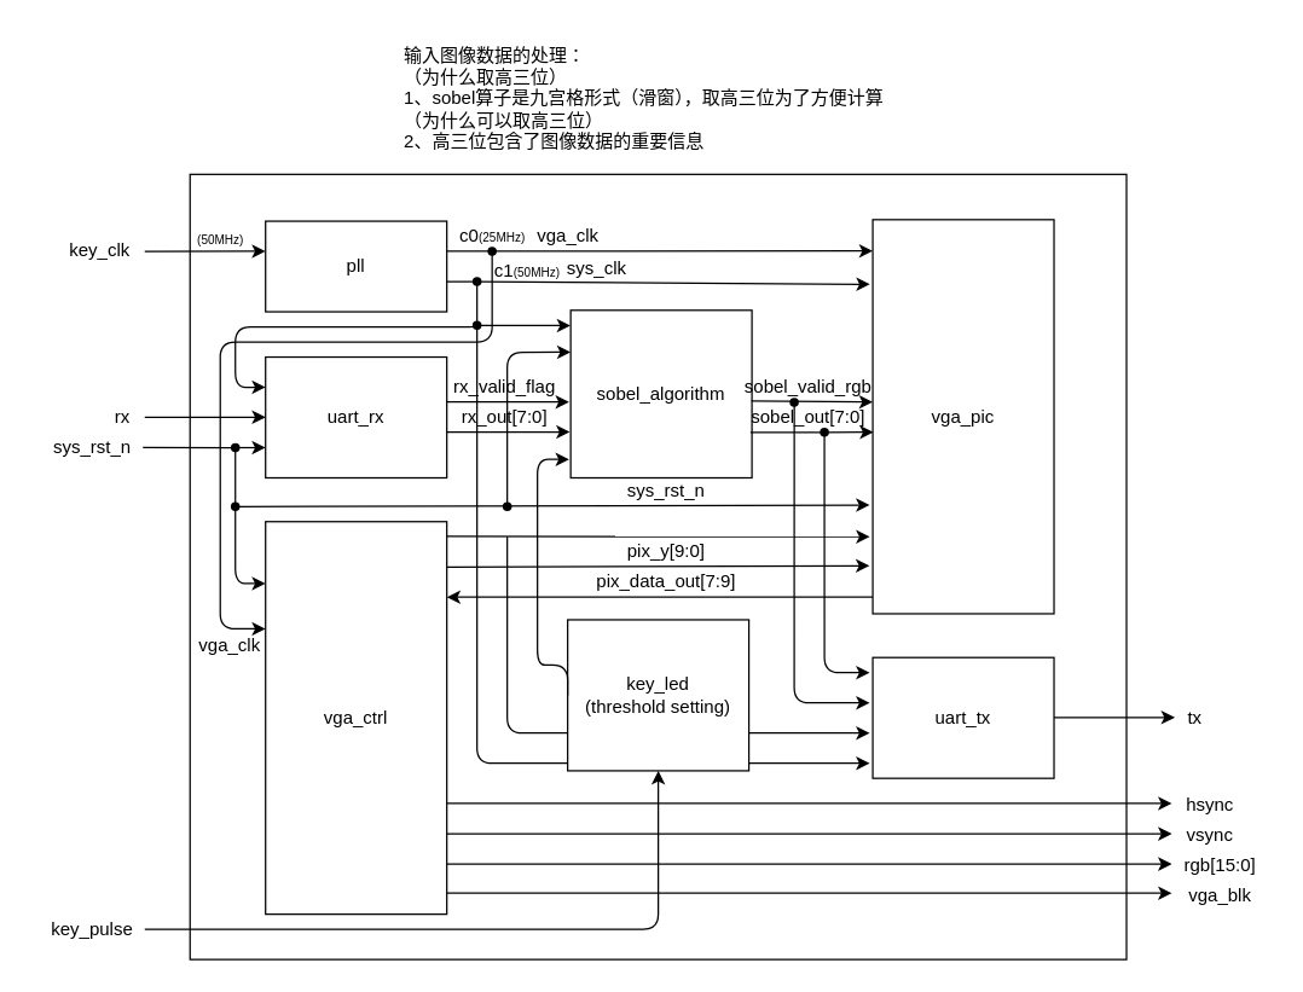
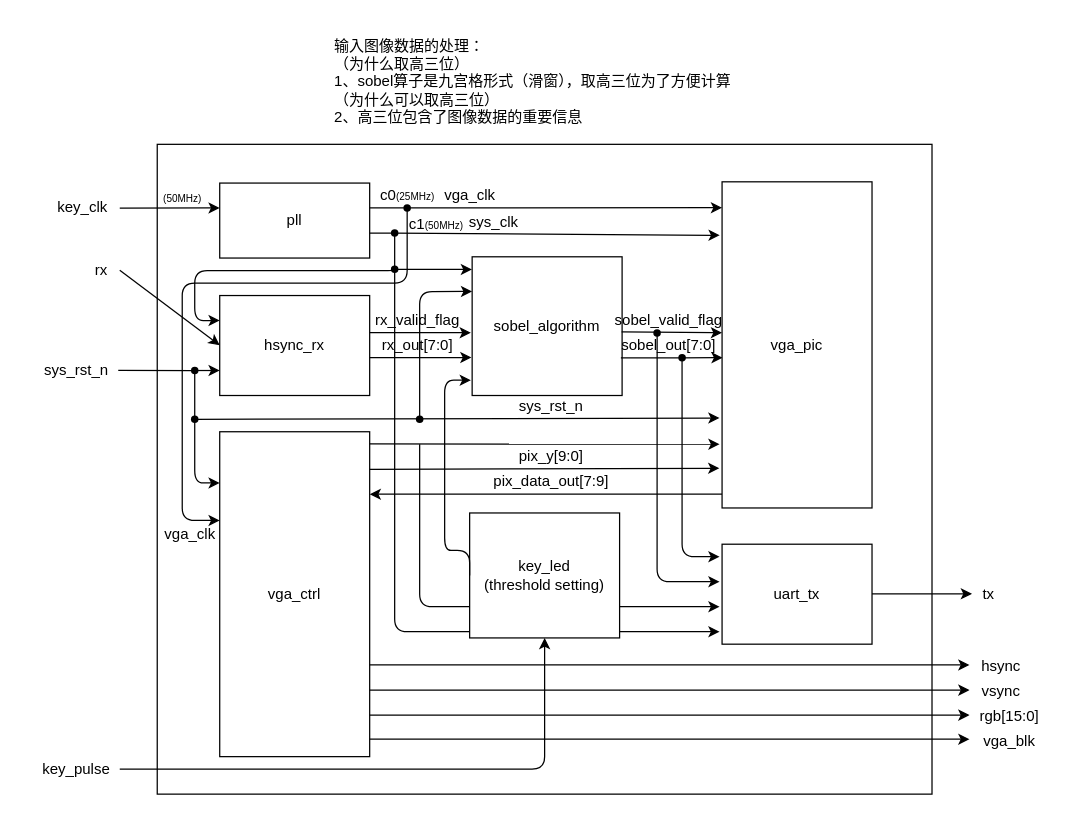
  <mxCell id="0" />
  <mxCell id="1" parent="0" />
  <mxCell id="2" value="" style="rounded=0;whiteSpace=wrap;html=1;" parent="1" vertex="1"><mxGeometry x="125" y="115" width="620" height="520" as="geometry" /></mxCell>
  <mxCell id="3" style="edgeStyle=orthogonalEdgeStyle;html=1;entryX=0;entryY=0.25;entryDx=0;entryDy=0;" parent="1" target="5" edge="1"><mxGeometry relative="1" as="geometry"><mxPoint x="175" y="247" as="targetPoint" /><mxPoint x="315" y="215" as="sourcePoint" /><Array as="points"><mxPoint x="315" y="216" /><mxPoint x="155" y="216" /><mxPoint x="155" y="256" /></Array></mxGeometry></mxCell>
  <mxCell id="4" value="pll" style="rounded=0;whiteSpace=wrap;html=1;" parent="1" vertex="1"><mxGeometry x="175" y="146" width="120" height="60" as="geometry" /></mxCell>
- <mxCell id="5" value="uart_rx" style="rounded=0;whiteSpace=wrap;html=1;" parent="1" vertex="1"><mxGeometry x="175" y="236" width="120" height="80" as="geometry" /></mxCell>
+ <mxCell id="5" value="hsync_rx" style="rounded=0;whiteSpace=wrap;html=1;" parent="1" vertex="1"><mxGeometry x="175" y="236" width="120" height="80" as="geometry" /></mxCell>
  <mxCell id="6" value="vga_ctrl" style="rounded=0;whiteSpace=wrap;html=1;" parent="1" vertex="1"><mxGeometry x="175" y="345" width="120" height="260" as="geometry" /></mxCell>
  <mxCell id="7" style="edgeStyle=none;html=1;" parent="1" edge="1"><mxGeometry relative="1" as="geometry"><mxPoint x="175" y="165.855" as="targetPoint" /><mxPoint x="95" y="166" as="sourcePoint" /></mxGeometry></mxCell>
  <mxCell id="8" style="edgeStyle=none;html=1;exitDx=0;exitDy=0;exitPerimeter=0;startArrow=none;" parent="1" source="20" edge="1"><mxGeometry relative="1" as="geometry"><mxPoint x="175" y="295.995" as="targetPoint" /><mxPoint x="125" y="296.04" as="sourcePoint" /></mxGeometry></mxCell>
  <mxCell id="9" style="edgeStyle=none;html=1;exitX=1;exitY=0.493;exitDx=0;exitDy=0;exitPerimeter=0;" parent="1" source="18" edge="1"><mxGeometry relative="1" as="geometry"><mxPoint x="175" y="275.855" as="targetPoint" /><mxPoint x="115" y="276" as="sourcePoint" /></mxGeometry></mxCell>
  <mxCell id="10" style="edgeStyle=none;html=1;exitX=1;exitY=0.5;exitDx=0;exitDy=0;entryX=-0.018;entryY=0.913;entryDx=0;entryDy=0;entryPerimeter=0;" parent="1" edge="1"><mxGeometry relative="1" as="geometry"><mxPoint x="574.84" y="374.25" as="targetPoint" /><mxPoint x="295" y="375.04" as="sourcePoint" /></mxGeometry></mxCell>
  <mxCell id="11" style="edgeStyle=none;html=1;exitX=1;exitY=0.5;exitDx=0;exitDy=0;" parent="1" edge="1"><mxGeometry relative="1" as="geometry"><mxPoint x="575" y="355" as="targetPoint" /><mxPoint x="295" y="354.74" as="sourcePoint" /></mxGeometry></mxCell>
  <mxCell id="12" value="" style="endArrow=classic;html=1;exitX=-0.009;exitY=0.956;exitDx=0;exitDy=0;exitPerimeter=0;" parent="1" edge="1"><mxGeometry width="50" height="50" relative="1" as="geometry"><mxPoint x="577" y="395" as="sourcePoint" /><mxPoint x="295" y="395" as="targetPoint" /></mxGeometry></mxCell>
  <mxCell id="13" value="vga_clk" style="text;html=1;align=center;verticalAlign=middle;resizable=0;points=[];autosize=1;strokeColor=none;fillColor=none;" parent="1" vertex="1"><mxGeometry x="121" y="417" width="60" height="20" as="geometry" /></mxCell>
  <mxCell id="14" value="hsync" style="text;html=1;align=center;verticalAlign=middle;resizable=0;points=[];autosize=1;strokeColor=none;fillColor=none;" parent="1" vertex="1"><mxGeometry x="775" y="523" width="50" height="20" as="geometry" /></mxCell>
  <mxCell id="15" value="c0&lt;font style=&quot;font-size: 8px&quot;&gt;(25MHz)&lt;/font&gt;" style="text;html=1;align=center;verticalAlign=middle;resizable=0;points=[];autosize=1;strokeColor=none;fillColor=none;" parent="1" vertex="1"><mxGeometry x="295" y="146" width="60" height="20" as="geometry" /></mxCell>
  <mxCell id="16" value="sys_rst_n" style="text;html=1;align=center;verticalAlign=middle;resizable=0;points=[];autosize=1;strokeColor=none;fillColor=none;" parent="1" vertex="1"><mxGeometry x="25" y="286" width="70" height="20" as="geometry" /></mxCell>
  <mxCell id="17" value="" style="endArrow=classic;html=1;edgeStyle=orthogonalEdgeStyle;startArrow=none;" parent="1" source="20" edge="1"><mxGeometry width="50" height="50" relative="1" as="geometry"><mxPoint x="105" y="296" as="sourcePoint" /><mxPoint x="175" y="386" as="targetPoint" /><Array as="points"><mxPoint x="155" y="386" /></Array></mxGeometry></mxCell>
- <mxCell id="18" value="rx" style="text;html=1;align=center;verticalAlign=middle;resizable=0;points=[];autosize=1;strokeColor=none;fillColor=none;" parent="1" vertex="1"><mxGeometry x="65" y="266" width="30" height="20" as="geometry" /></mxCell>
+ <mxCell id="18" value="rx" style="text;html=1;align=center;verticalAlign=middle;resizable=0;points=[];autosize=1;strokeColor=none;fillColor=none;" parent="1" vertex="1"><mxGeometry x="65" y="206" width="30" height="20" as="geometry" /></mxCell>
  <mxCell id="19" value="" style="endArrow=classic;html=1;edgeStyle=orthogonalEdgeStyle;" parent="1" source="22" edge="1"><mxGeometry width="50" height="50" relative="1" as="geometry"><mxPoint x="335" y="166" as="sourcePoint" /><mxPoint x="175" y="416" as="targetPoint" /><Array as="points"><mxPoint x="325" y="226" /><mxPoint x="145" y="226" /><mxPoint x="145" y="416" /></Array></mxGeometry></mxCell>
  <mxCell id="20" value="" style="shape=waypoint;sketch=0;fillStyle=solid;size=6;pointerEvents=1;points=[];fillColor=none;resizable=0;rotatable=0;perimeter=centerPerimeter;snapToPoint=1;" parent="1" vertex="1"><mxGeometry x="135" y="276" width="40" height="40" as="geometry" /></mxCell>
  <mxCell id="21" value="" style="edgeStyle=none;html=1;exitX=0.983;exitY=0.498;exitDx=0;exitDy=0;exitPerimeter=0;endArrow=none;" parent="1" source="16" target="20" edge="1"><mxGeometry relative="1" as="geometry"><mxPoint x="175" y="295.995" as="targetPoint" /><mxPoint x="93.81" y="295.96" as="sourcePoint" /></mxGeometry></mxCell>
  <mxCell id="22" value="" style="shape=waypoint;sketch=0;fillStyle=solid;size=6;pointerEvents=1;points=[];fillColor=none;resizable=0;rotatable=0;perimeter=centerPerimeter;snapToPoint=1;" parent="1" vertex="1"><mxGeometry x="305" y="146" width="40" height="40" as="geometry" /></mxCell>
  <mxCell id="23" value="vsync" style="text;html=1;align=center;verticalAlign=middle;resizable=0;points=[];autosize=1;strokeColor=none;fillColor=none;" parent="1" vertex="1"><mxGeometry x="775" y="543" width="50" height="20" as="geometry" /></mxCell>
  <mxCell id="24" value="&amp;nbsp;rgb[15:0]" style="text;html=1;align=center;verticalAlign=middle;resizable=0;points=[];autosize=1;strokeColor=none;fillColor=none;" parent="1" vertex="1"><mxGeometry x="770" y="558" width="70" height="30" as="geometry" /></mxCell>
  <mxCell id="25" style="edgeStyle=none;html=1;entryX=0;entryY=0.079;entryDx=0;entryDy=0;entryPerimeter=0;" parent="1" edge="1"><mxGeometry relative="1" as="geometry"><mxPoint x="577" y="165.75" as="targetPoint" /><mxPoint x="295" y="165.85" as="sourcePoint" /></mxGeometry></mxCell>
  <mxCell id="26" value="key_clk&amp;nbsp; &amp;nbsp;" style="text;html=1;align=center;verticalAlign=middle;resizable=0;points=[];autosize=1;strokeColor=none;fillColor=none;" parent="1" vertex="1"><mxGeometry x="30" y="156" width="80" height="20" as="geometry" /></mxCell>
  <mxCell id="27" value="pix_y[9:0]" style="text;html=1;align=center;verticalAlign=middle;resizable=0;points=[];autosize=1;strokeColor=none;fillColor=none;" parent="1" vertex="1"><mxGeometry x="405" y="355" width="70" height="20" as="geometry" /></mxCell>
  <mxCell id="28" value="pix_data_out[7:9]" style="text;html=1;align=center;verticalAlign=middle;resizable=0;points=[];autosize=1;strokeColor=none;fillColor=none;" parent="1" vertex="1"><mxGeometry x="380" y="370" width="120" height="30" as="geometry" /></mxCell>
  <mxCell id="29" value="&amp;nbsp; &amp;nbsp; vga_blk" style="text;html=1;align=center;verticalAlign=middle;resizable=0;points=[];autosize=1;strokeColor=none;fillColor=none;" parent="1" vertex="1"><mxGeometry x="765" y="583" width="70" height="20" as="geometry" /></mxCell>
  <mxCell id="30" value="ram_ip" style="whiteSpace=wrap;html=1;aspect=fixed;" parent="1" vertex="1"><mxGeometry x="597" y="296" width="80" height="80" as="geometry" /></mxCell>
  <mxCell id="31" value="输入图像数据的处理：&lt;br&gt;（为什么取高三位）&lt;br&gt;1、sobel算子是九宫格形式（滑窗），取高三位为了方便计算&lt;br&gt;（为什么可以取高三位）&lt;br&gt;2、高三位包含了图像数据的重要信息" style="text;html=1;align=left;verticalAlign=middle;resizable=0;points=[];autosize=1;strokeColor=none;fillColor=none;" parent="1" vertex="1"><mxGeometry x="265" y="20" width="350" height="90" as="geometry" /></mxCell>
  <mxCell id="32" style="edgeStyle=none;html=1;entryX=0.726;entryY=0.14;entryDx=0;entryDy=0;entryPerimeter=0;startArrow=none;" parent="1" source="33" target="2" edge="1"><mxGeometry relative="1" as="geometry"><mxPoint x="425" y="186" as="targetPoint" /><mxPoint x="295" y="186.1" as="sourcePoint" /></mxGeometry></mxCell>
  <mxCell id="33" value="" style="shape=waypoint;sketch=0;fillStyle=solid;size=6;pointerEvents=1;points=[];fillColor=none;resizable=0;rotatable=0;perimeter=centerPerimeter;snapToPoint=1;" parent="1" vertex="1"><mxGeometry x="295" y="166" width="40" height="40" as="geometry" /></mxCell>
  <mxCell id="34" value="" style="edgeStyle=none;html=1;entryDx=0;entryDy=0;entryPerimeter=0;endArrow=none;" parent="1" target="33" edge="1"><mxGeometry relative="1" as="geometry"><mxPoint x="425" y="186" as="targetPoint" /><mxPoint x="295" y="186.1" as="sourcePoint" /></mxGeometry></mxCell>
  <mxCell id="35" value="c1&lt;font style=&quot;font-size: 8px&quot;&gt;(50MHz)&lt;/font&gt;" style="text;html=1;align=center;verticalAlign=middle;resizable=0;points=[];autosize=1;strokeColor=none;fillColor=none;" parent="1" vertex="1"><mxGeometry x="318" y="169" width="60" height="20" as="geometry" /></mxCell>
  <mxCell id="36" value="&lt;font style=&quot;font-size: 8px&quot;&gt;(50MHz)&lt;/font&gt;" style="text;html=1;align=center;verticalAlign=middle;resizable=0;points=[];autosize=1;strokeColor=none;fillColor=none;" parent="1" vertex="1"><mxGeometry x="120" y="148" width="50" height="20" as="geometry" /></mxCell>
  <mxCell id="37" value="vga_clk" style="text;html=1;align=center;verticalAlign=middle;resizable=0;points=[];autosize=1;strokeColor=none;fillColor=none;" parent="1" vertex="1"><mxGeometry x="345" y="146" width="60" height="20" as="geometry" /></mxCell>
  <mxCell id="38" value="sys_clk&amp;nbsp; &amp;nbsp;" style="text;html=1;align=center;verticalAlign=middle;resizable=0;points=[];autosize=1;strokeColor=none;fillColor=none;" parent="1" vertex="1"><mxGeometry x="369" y="168" width="60" height="20" as="geometry" /></mxCell>
  <mxCell id="39" value="" style="shape=waypoint;sketch=0;fillStyle=solid;size=6;pointerEvents=1;points=[];fillColor=none;resizable=0;rotatable=0;perimeter=centerPerimeter;snapToPoint=1;" parent="1" vertex="1"><mxGeometry x="135" y="315" width="40" height="40" as="geometry" /></mxCell>
  <mxCell id="40" value="sys_rst_n" style="text;html=1;align=center;verticalAlign=middle;resizable=0;points=[];autosize=1;strokeColor=none;fillColor=none;" parent="1" vertex="1"><mxGeometry x="405" y="315" width="70" height="20" as="geometry" /></mxCell>
  <mxCell id="41" value="sobel_algorithm&lt;span style=&quot;color: rgba(0, 0, 0, 0); font-family: monospace; font-size: 0px; text-align: start;&quot;&gt;%3CmxGraphModel%3E%3Croot%3E%3CmxCell%20id%3D%220%22%2F%3E%3CmxCell%20id%3D%221%22%20parent%3D%220%22%2F%3E%3CmxCell%20id%3D%222%22%20value%3D%22uart_rx%22%20style%3D%22rounded%3D0%3BwhiteSpace%3Dwrap%3Bhtml%3D1%3B%22%20vertex%3D%221%22%20parent%3D%221%22%3E%3CmxGeometry%20x%3D%22260%22%20y%3D%22660%22%20width%3D%22120%22%20height%3D%2280%22%20as%3D%22geometry%22%2F%3E%3C%2FmxCell%3E%3C%2Froot%3E%3C%2FmxGraphModel%3E&lt;/span&gt;" style="rounded=0;whiteSpace=wrap;html=1;" parent="1" vertex="1"><mxGeometry x="377" y="205" width="120" height="111" as="geometry" /></mxCell>
  <mxCell id="42" value="uart_tx" style="rounded=0;whiteSpace=wrap;html=1;" parent="1" vertex="1"><mxGeometry x="577" y="435" width="120" height="80" as="geometry" /></mxCell>
  <mxCell id="43" style="edgeStyle=none;html=1;exitDx=0;exitDy=0;entryX=0.983;entryY=0.995;entryDx=0;entryDy=0;entryPerimeter=0;exitPerimeter=0;startArrow=none;" parent="1" source="55" edge="1"><mxGeometry relative="1" as="geometry"><mxPoint x="577.47" y="285.72" as="targetPoint" /><mxPoint x="467" y="285.86" as="sourcePoint" /></mxGeometry></mxCell>
  <mxCell id="44" style="edgeStyle=none;html=1;exitX=0.08;exitY=0.961;exitDx=0;exitDy=0;exitPerimeter=0;" parent="1" edge="1"><mxGeometry relative="1" as="geometry"><mxPoint x="577" y="265.82" as="targetPoint" /><mxPoint x="496.6" y="265.04" as="sourcePoint" /></mxGeometry></mxCell>
  <mxCell id="45" style="edgeStyle=none;html=1;exitX=0.078;exitY=1.003;exitDx=0;exitDy=0;entryX=0.983;entryY=0.995;entryDx=0;entryDy=0;entryPerimeter=0;exitPerimeter=0;" parent="1" edge="1"><mxGeometry relative="1" as="geometry"><mxPoint x="376.47" y="285.59" as="targetPoint" /><mxPoint x="295.02" y="285.75" as="sourcePoint" /></mxGeometry></mxCell>
  <mxCell id="46" style="edgeStyle=none;html=1;exitX=0.078;exitY=0.004;exitDx=0;exitDy=0;exitPerimeter=0;" parent="1" edge="1"><mxGeometry relative="1" as="geometry"><mxPoint x="376" y="265.69" as="targetPoint" /><mxPoint x="295.02" y="265.77" as="sourcePoint" /></mxGeometry></mxCell>
  <mxCell id="47" value="rx_valid_flag" style="text;html=1;align=center;verticalAlign=middle;resizable=0;points=[];autosize=1;strokeColor=none;fillColor=none;" parent="1" vertex="1"><mxGeometry x="288" y="240.82" width="90" height="30" as="geometry" /></mxCell>
  <mxCell id="48" style="edgeStyle=none;html=1;exitX=1;exitY=0.5;exitDx=0;exitDy=0;entryX=-0.017;entryY=0.752;entryDx=0;entryDy=0;entryPerimeter=0;" parent="1" edge="1"><mxGeometry relative="1" as="geometry"><mxPoint x="574.96" y="334" as="targetPoint" /><mxPoint x="155" y="335.04" as="sourcePoint" /></mxGeometry></mxCell>
  <mxCell id="49" value="rx_out[7:0]" style="text;html=1;align=center;verticalAlign=middle;resizable=0;points=[];autosize=1;strokeColor=none;fillColor=none;" parent="1" vertex="1"><mxGeometry x="293" y="260.82" width="80" height="30" as="geometry" /></mxCell>
  <mxCell id="50" value="" style="endArrow=classic;html=1;edgeStyle=orthogonalEdgeStyle;startArrow=none;" parent="1" edge="1"><mxGeometry width="50" height="50" relative="1" as="geometry"><mxPoint x="315" y="216" as="sourcePoint" /><mxPoint x="575" y="505" as="targetPoint" /><Array as="points"><mxPoint x="315" y="505" /><mxPoint x="575" y="505" /></Array></mxGeometry></mxCell>
  <mxCell id="51" value="" style="endArrow=none;html=1;edgeStyle=orthogonalEdgeStyle;startArrow=none;" parent="1" edge="1"><mxGeometry width="50" height="50" relative="1" as="geometry"><mxPoint x="315" y="186" as="sourcePoint" /><mxPoint x="315" y="216" as="targetPoint" /><Array as="points" /></mxGeometry></mxCell>
  <mxCell id="52" value="" style="endArrow=classic;html=1;edgeStyle=orthogonalEdgeStyle;startArrow=none;exitX=0.622;exitY=0.982;exitDx=0;exitDy=0;exitPerimeter=0;" parent="1" edge="1"><mxGeometry width="50" height="50" relative="1" as="geometry"><mxPoint x="544.98" y="285.46" as="sourcePoint" /><mxPoint x="575" y="445" as="targetPoint" /><Array as="points"><mxPoint x="545" y="445" /><mxPoint x="575" y="445" /></Array></mxGeometry></mxCell>
  <mxCell id="53" value="" style="endArrow=classic;html=1;edgeStyle=orthogonalEdgeStyle;startArrow=none;exitX=0.388;exitY=0.8;exitDx=0;exitDy=0;exitPerimeter=0;" parent="1" edge="1"><mxGeometry width="50" height="50" relative="1" as="geometry"><mxPoint x="525.04" y="265" as="sourcePoint" /><mxPoint x="575" y="465" as="targetPoint" /><Array as="points"><mxPoint x="525" y="465" /><mxPoint x="575" y="465" /></Array></mxGeometry></mxCell>
  <mxCell id="54" value="" style="edgeStyle=none;html=1;exitX=0.078;exitY=1.003;exitDx=0;exitDy=0;entryDx=0;entryDy=0;entryPerimeter=0;exitPerimeter=0;endArrow=none;" parent="1" target="55" edge="1"><mxGeometry relative="1" as="geometry"><mxPoint x="577.47" y="285.72" as="targetPoint" /><mxPoint x="496.02" y="285.88" as="sourcePoint" /></mxGeometry></mxCell>
  <mxCell id="55" value="" style="shape=waypoint;sketch=0;fillStyle=solid;size=6;pointerEvents=1;points=[];fillColor=none;resizable=0;rotatable=0;perimeter=centerPerimeter;snapToPoint=1;" parent="1" vertex="1"><mxGeometry x="525" y="265.82" width="40" height="40" as="geometry" /></mxCell>
  <mxCell id="56" value="" style="shape=waypoint;sketch=0;fillStyle=solid;size=6;pointerEvents=1;points=[];fillColor=none;resizable=0;rotatable=0;perimeter=centerPerimeter;snapToPoint=1;" parent="1" vertex="1"><mxGeometry x="505" y="246" width="40" height="40" as="geometry" /></mxCell>
  <mxCell id="57" value="" style="endArrow=classic;html=1;edgeStyle=orthogonalEdgeStyle;startArrow=none;" parent="1" edge="1"><mxGeometry width="50" height="50" relative="1" as="geometry"><mxPoint x="335" y="355" as="sourcePoint" /><mxPoint x="575" y="485" as="targetPoint" /><Array as="points"><mxPoint x="335" y="355" /><mxPoint x="335" y="485" /></Array></mxGeometry></mxCell>
  <mxCell id="58" value="" style="shape=waypoint;sketch=0;fillStyle=solid;size=6;pointerEvents=1;points=[];fillColor=none;resizable=0;rotatable=0;perimeter=centerPerimeter;snapToPoint=1;" parent="1" vertex="1"><mxGeometry x="315" y="315" width="40" height="40" as="geometry" /></mxCell>
  <mxCell id="59" value="vga_pic" style="rounded=0;whiteSpace=wrap;html=1;" parent="1" vertex="1"><mxGeometry x="577" y="145" width="120" height="261" as="geometry" /></mxCell>
  <mxCell id="60" style="edgeStyle=none;html=1;exitX=1;exitY=0.493;exitDx=0;exitDy=0;exitPerimeter=0;" parent="1" edge="1"><mxGeometry relative="1" as="geometry"><mxPoint x="777" y="474.715" as="targetPoint" /><mxPoint x="697" y="474.72" as="sourcePoint" /></mxGeometry></mxCell>
  <mxCell id="61" value="tx" style="text;html=1;align=center;verticalAlign=middle;resizable=0;points=[];autosize=1;strokeColor=none;fillColor=none;" parent="1" vertex="1"><mxGeometry x="775" y="460" width="30" height="30" as="geometry" /></mxCell>
  <mxCell id="62" style="edgeStyle=none;html=1;exitX=1;exitY=0.5;exitDx=0;exitDy=0;entryX=0;entryY=0.5;entryDx=0;entryDy=0;entryPerimeter=0;" parent="1" edge="1"><mxGeometry relative="1" as="geometry"><mxPoint x="775" y="571.76" as="targetPoint" /><mxPoint x="295" y="571.8" as="sourcePoint" /></mxGeometry></mxCell>
  <mxCell id="63" style="edgeStyle=none;html=1;exitX=1;exitY=0.5;exitDx=0;exitDy=0;entryX=0;entryY=0.5;entryDx=0;entryDy=0;entryPerimeter=0;" parent="1" edge="1"><mxGeometry relative="1" as="geometry"><mxPoint x="775" y="591" as="targetPoint" /><mxPoint x="295" y="591.04" as="sourcePoint" /></mxGeometry></mxCell>
  <mxCell id="64" style="edgeStyle=none;html=1;entryX=-0.001;entryY=0.091;entryDx=0;entryDy=0;entryPerimeter=0;" parent="1" target="41" edge="1"><mxGeometry relative="1" as="geometry"><mxPoint x="375" y="215" as="targetPoint" /><mxPoint x="315" y="215" as="sourcePoint" /></mxGeometry></mxCell>
  <mxCell id="65" value="" style="shape=waypoint;sketch=0;fillStyle=solid;size=6;pointerEvents=1;points=[];fillColor=none;resizable=0;rotatable=0;perimeter=centerPerimeter;snapToPoint=1;" parent="1" vertex="1"><mxGeometry x="295" y="195" width="40" height="40" as="geometry" /></mxCell>
  <mxCell id="66" value="" style="endArrow=classic;html=1;edgeStyle=orthogonalEdgeStyle;startArrow=none;entryX=0;entryY=0.25;entryDx=0;entryDy=0;" parent="1" target="41" edge="1"><mxGeometry width="50" height="50" relative="1" as="geometry"><mxPoint x="335" y="335" as="sourcePoint" /><mxPoint x="325" y="245" as="targetPoint" /><Array as="points"><mxPoint x="335" y="335" /><mxPoint x="335" y="233" /></Array></mxGeometry></mxCell>
  <mxCell id="67" value="key_led&lt;br&gt;(threshold setting)" style="rounded=0;whiteSpace=wrap;html=1;" parent="1" vertex="1"><mxGeometry x="375" y="410" width="120" height="100" as="geometry" /></mxCell>
  <mxCell id="68" value="" style="endArrow=classic;html=1;edgeStyle=orthogonalEdgeStyle;startArrow=none;entryX=0;entryY=0.25;entryDx=0;entryDy=0;exitX=0;exitY=0.5;exitDx=0;exitDy=0;" parent="1" source="67" edge="1"><mxGeometry width="50" height="50" relative="1" as="geometry"><mxPoint x="344" y="406" as="sourcePoint" /><mxPoint x="376" y="303.75" as="targetPoint" /><Array as="points"><mxPoint x="355" y="440" /><mxPoint x="355" y="304" /></Array></mxGeometry></mxCell>
  <mxCell id="69" style="edgeStyle=none;html=1;exitX=1;exitY=0.5;exitDx=0;exitDy=0;entryX=0;entryY=0.5;entryDx=0;entryDy=0;entryPerimeter=0;" parent="1" edge="1"><mxGeometry relative="1" as="geometry"><mxPoint x="775" y="551.76" as="targetPoint" /><mxPoint x="295" y="551.8" as="sourcePoint" /></mxGeometry></mxCell>
  <mxCell id="70" style="edgeStyle=none;html=1;exitX=1;exitY=0.5;exitDx=0;exitDy=0;entryX=0;entryY=0.5;entryDx=0;entryDy=0;entryPerimeter=0;" parent="1" edge="1"><mxGeometry relative="1" as="geometry"><mxPoint x="775" y="531.58" as="targetPoint" /><mxPoint x="295" y="531.62" as="sourcePoint" /></mxGeometry></mxCell>
  <mxCell id="71" value="" style="endArrow=classic;html=1;edgeStyle=orthogonalEdgeStyle;startArrow=none;" parent="1" target="67" edge="1"><mxGeometry width="50" height="50" relative="1" as="geometry"><mxPoint x="95" y="615" as="sourcePoint" /><mxPoint x="435" y="485" as="targetPoint" /><Array as="points"><mxPoint x="175" y="615" /><mxPoint x="435" y="615" /></Array></mxGeometry></mxCell>
  <mxCell id="72" value="key_pulse" style="text;html=1;align=center;verticalAlign=middle;resizable=0;points=[];autosize=1;strokeColor=none;fillColor=none;" parent="1" vertex="1"><mxGeometry x="20" y="600" width="80" height="30" as="geometry" /></mxCell>
  <mxCell id="73" value="sobel_out[7:0]" style="text;html=1;align=center;verticalAlign=middle;resizable=0;points=[];autosize=1;strokeColor=none;fillColor=none;" parent="1" vertex="1"><mxGeometry x="484" y="261" width="100" height="30" as="geometry" /></mxCell>
- <mxCell id="74" value="sobel_valid_rgb" style="text;html=1;align=center;verticalAlign=middle;resizable=0;points=[];autosize=1;strokeColor=none;fillColor=none;" parent="1" vertex="1"><mxGeometry x="479" y="241" width="110" height="30" as="geometry" /></mxCell>
+ <mxCell id="74" value="sobel_valid_flag" style="text;html=1;align=center;verticalAlign=middle;resizable=0;points=[];autosize=1;strokeColor=none;fillColor=none;" parent="1" vertex="1"><mxGeometry x="479" y="241" width="110" height="30" as="geometry" /></mxCell>
